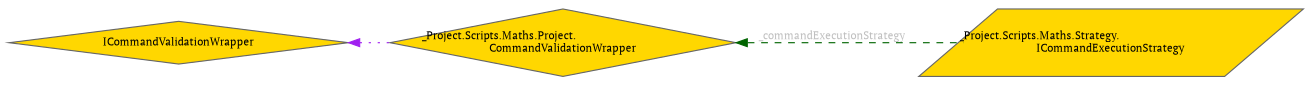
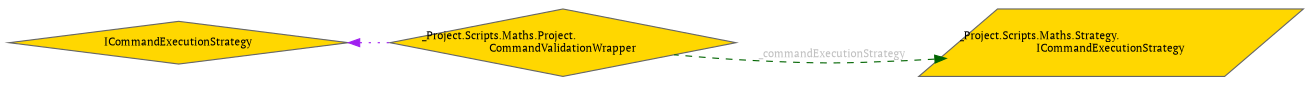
  digraph {
    fontname="PT Serif"
    rankdir=LR
    node [color=gray40 fillcolor=gold fontname="PT Serif" fontsize=10 shape=diamond style=filled]
    edge [dir=back fontname="PT Serif" fontsize=10 labelfontname=Helvetica labelfontsize=10]
    n1 [fontcolor=black height=0.2 label="_Project.Scripts.Maths.Project.\lCommandValidationWrapper" width=0.4]
-   n2 [height=0.2 label=ICommandValidationWrapper width=0.4]
+   n2 [height=0.2 label=ICommandExecutionStrategy width=0.4]
    n3 [height=0.2 label="_Project.Scripts.Maths.Strategy.\lICommandExecutionStrategy" shape=parallelogram width=0.4]
    n2 -> n1 [color=purple style=dotted]
-   n1 -> n3 [color=darkgreen fontcolor=grey label=" _commandExecutionStrategy" style=dashed]
+   n3 -> n1 [color=darkgreen fontcolor=grey label=" _commandExecutionStrategy" style=dashed]
  }
